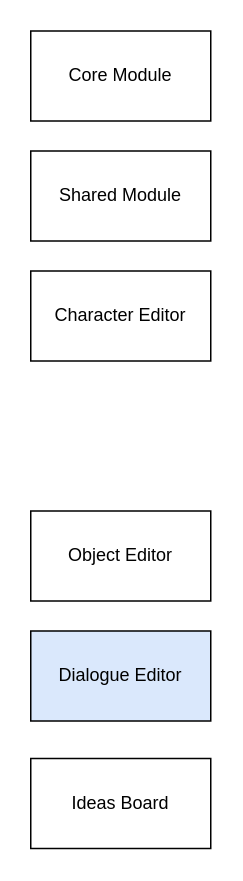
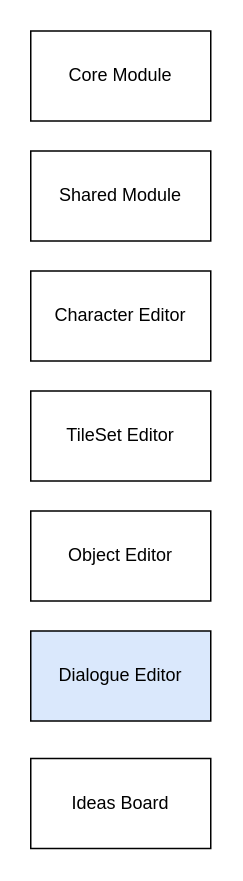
  <mxCell id="0" />
  <mxCell id="1" parent="0" />
  <mxCell id="2" value="Core Module" style="rounded=0;whiteSpace=wrap;html=1;" vertex="1" parent="1"><mxGeometry x="20" y="20" width="120" height="60" as="geometry" /></mxCell>
  <mxCell id="3" value="Shared Module" style="rounded=0;whiteSpace=wrap;html=1;" vertex="1" parent="1"><mxGeometry x="20" y="100" width="120" height="60" as="geometry" /></mxCell>
  <mxCell id="4" value="Character Editor" style="rounded=0;whiteSpace=wrap;html=1;" vertex="1" parent="1"><mxGeometry x="20" y="180" width="120" height="60" as="geometry" /></mxCell>
+ <mxCell id="5" value="TileSet Editor" style="rounded=0;whiteSpace=wrap;html=1;" vertex="1" parent="1"><mxGeometry x="20" y="260" width="120" height="60" as="geometry" /></mxCell>
  <mxCell id="6" value="Object Editor" style="rounded=0;whiteSpace=wrap;html=1;" vertex="1" parent="1"><mxGeometry x="20" y="340" width="120" height="60" as="geometry" /></mxCell>
  <mxCell id="7" value="Dialogue Editor" style="rounded=0;whiteSpace=wrap;html=1;fillColor=#dae8fc;" vertex="1" parent="1"><mxGeometry x="20" y="420" width="120" height="60" as="geometry" /></mxCell>
  <mxCell id="8" value="Ideas Board" style="rounded=0;whiteSpace=wrap;html=1;" vertex="1" parent="1"><mxGeometry x="20" y="505" width="120" height="60" as="geometry" /></mxCell>
